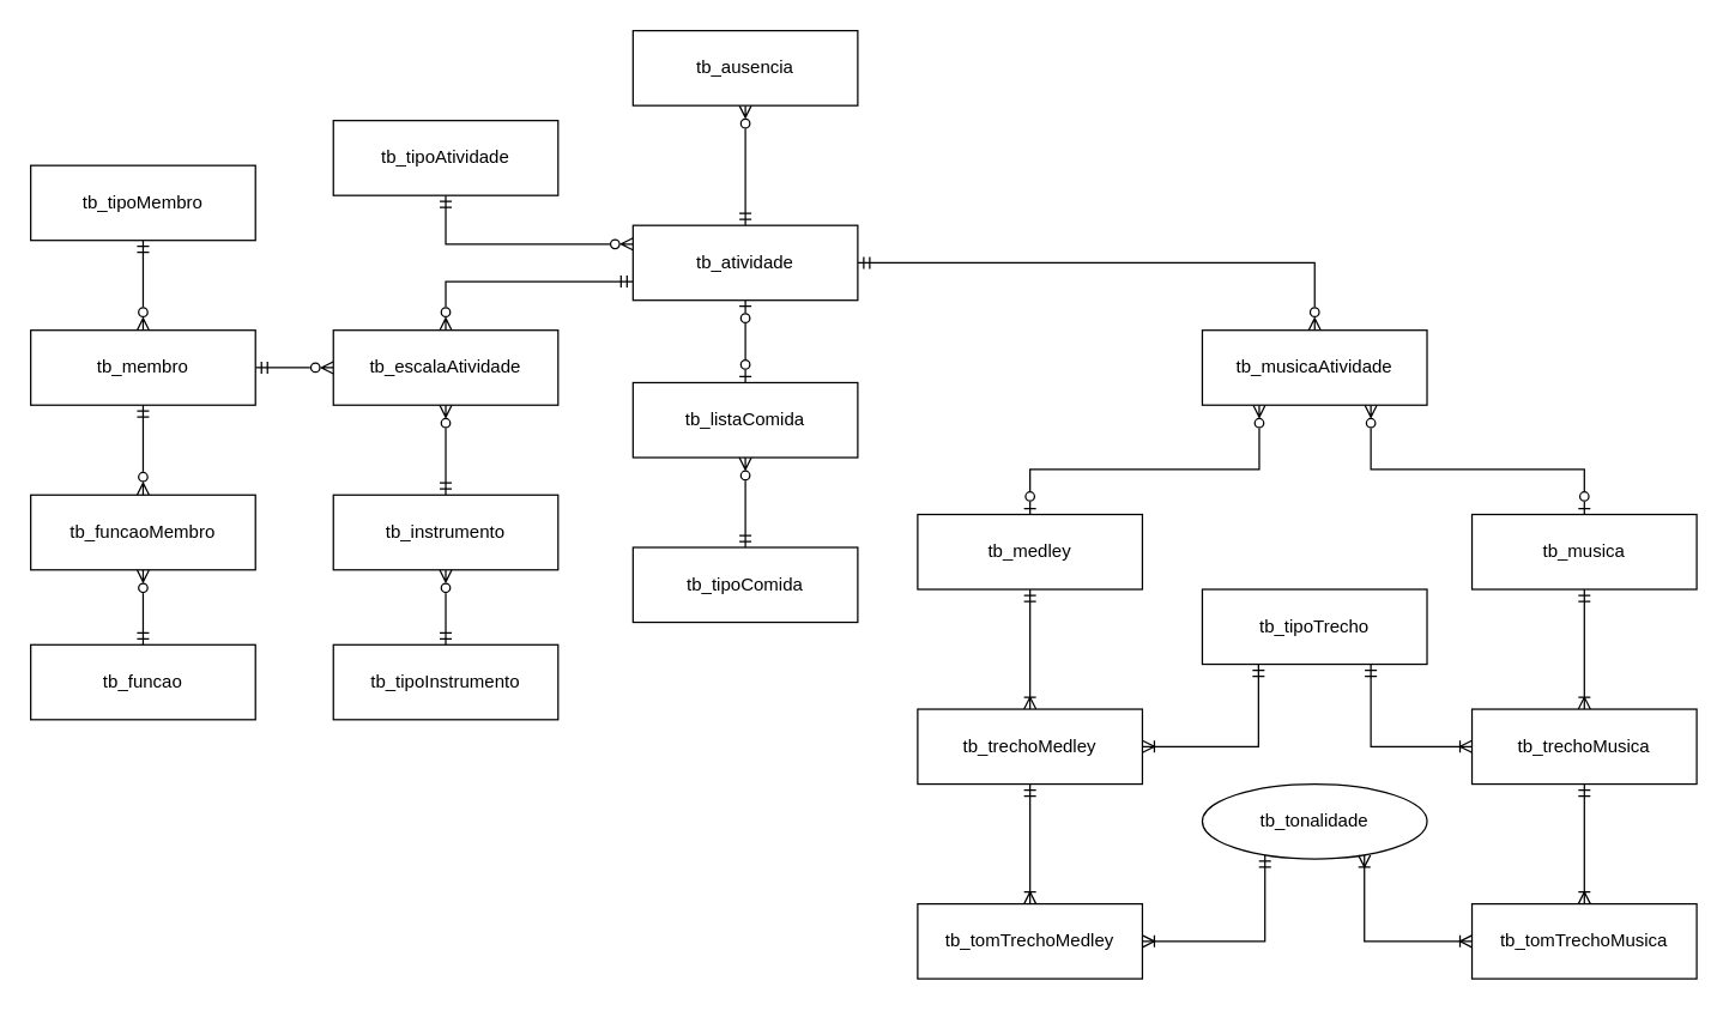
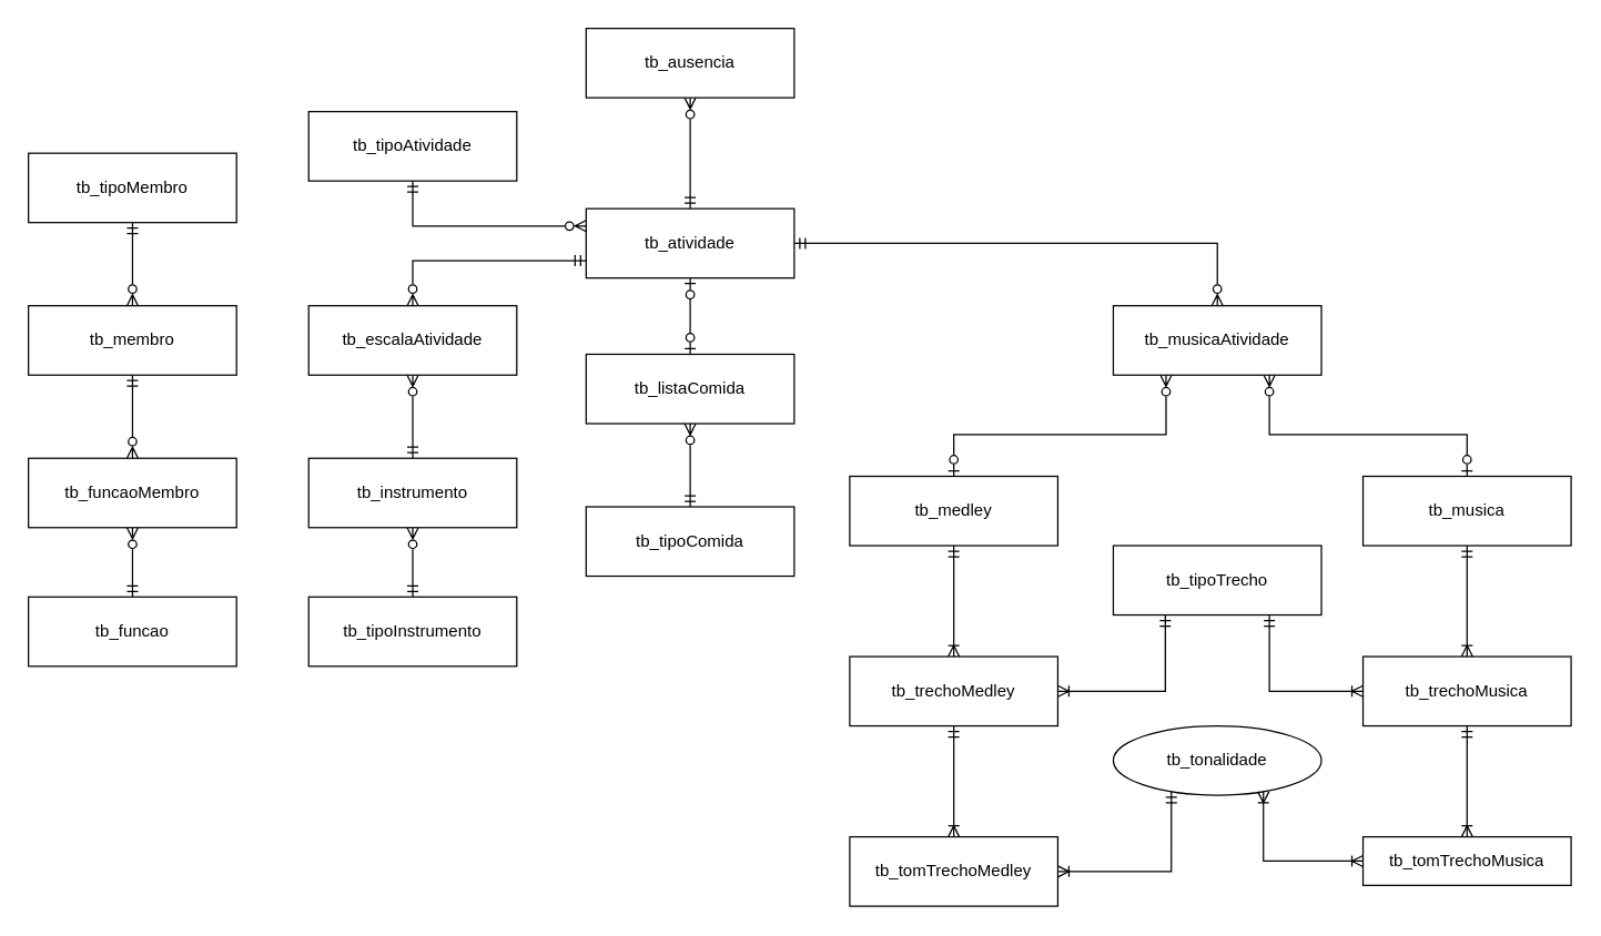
  <mxCell id="0" />
  <mxCell id="1" parent="0" />
- <mxCell id="2" value="" style="edgeStyle=orthogonalEdgeStyle;rounded=0;orthogonalLoop=1;jettySize=auto;html=1;fontFamily=Helvetica;fontSize=12;fontColor=default;endArrow=ERzeroToMany;endFill=0;entryX=0;entryY=0.5;entryDx=0;entryDy=0;startArrow=ERmandOne;startFill=0;" edge="1" parent="1" source="4" target="6"><mxGeometry relative="1" as="geometry" /></mxCell>
  <mxCell id="3" style="edgeStyle=orthogonalEdgeStyle;shape=connector;rounded=0;orthogonalLoop=1;jettySize=auto;html=1;strokeColor=default;align=center;verticalAlign=middle;fontFamily=Helvetica;fontSize=12;fontColor=default;labelBackgroundColor=default;endArrow=ERzeroToMany;endFill=0;startArrow=ERmandOne;startFill=0;" edge="1" parent="1" source="4" target="11"><mxGeometry relative="1" as="geometry" /></mxCell>
  <mxCell id="4" value="tb_membro" style="rounded=0;whiteSpace=wrap;html=1;" vertex="1" parent="1"><mxGeometry x="20" y="220" width="150" height="50" as="geometry" /></mxCell>
  <mxCell id="5" value="" style="edgeStyle=orthogonalEdgeStyle;shape=connector;rounded=0;orthogonalLoop=1;jettySize=auto;html=1;strokeColor=default;align=center;verticalAlign=middle;fontFamily=Helvetica;fontSize=12;fontColor=default;labelBackgroundColor=default;endArrow=ERmandOne;endFill=0;startArrow=ERzeroToMany;startFill=0;" edge="1" parent="1" source="6" target="13"><mxGeometry relative="1" as="geometry" /></mxCell>
  <mxCell id="6" value="tb_escalaAtividade" style="rounded=0;whiteSpace=wrap;html=1;" vertex="1" parent="1"><mxGeometry x="222" y="220" width="150" height="50" as="geometry" /></mxCell>
  <mxCell id="7" value="" style="edgeStyle=orthogonalEdgeStyle;shape=connector;rounded=0;orthogonalLoop=1;jettySize=auto;html=1;strokeColor=default;align=center;verticalAlign=middle;fontFamily=Helvetica;fontSize=12;fontColor=default;labelBackgroundColor=default;endArrow=ERzeroToMany;endFill=0;startArrow=ERmandOne;startFill=0;" edge="1" parent="1" source="8" target="11"><mxGeometry relative="1" as="geometry" /></mxCell>
  <mxCell id="8" value="tb_funcao" style="rounded=0;whiteSpace=wrap;html=1;" vertex="1" parent="1"><mxGeometry x="20" y="430" width="150" height="50" as="geometry" /></mxCell>
  <mxCell id="9" style="edgeStyle=orthogonalEdgeStyle;shape=connector;rounded=0;orthogonalLoop=1;jettySize=auto;html=1;strokeColor=default;align=center;verticalAlign=middle;fontFamily=Helvetica;fontSize=12;fontColor=default;labelBackgroundColor=default;endArrow=ERzeroToMany;endFill=0;startArrow=ERmandOne;startFill=0;" edge="1" parent="1" source="10" target="4"><mxGeometry relative="1" as="geometry" /></mxCell>
  <mxCell id="10" value="tb_tipoMembro" style="rounded=0;whiteSpace=wrap;html=1;" vertex="1" parent="1"><mxGeometry x="20" y="110" width="150" height="50" as="geometry" /></mxCell>
  <mxCell id="11" value="tb_funcaoMembro" style="rounded=0;whiteSpace=wrap;html=1;" vertex="1" parent="1"><mxGeometry x="20" y="330" width="150" height="50" as="geometry" /></mxCell>
  <mxCell id="12" value="" style="edgeStyle=orthogonalEdgeStyle;shape=connector;rounded=0;orthogonalLoop=1;jettySize=auto;html=1;strokeColor=default;align=center;verticalAlign=middle;fontFamily=Helvetica;fontSize=12;fontColor=default;labelBackgroundColor=default;endArrow=ERmandOne;endFill=0;startArrow=ERzeroToMany;startFill=0;" edge="1" parent="1" source="13" target="14"><mxGeometry relative="1" as="geometry" /></mxCell>
  <mxCell id="13" value="tb_instrumento" style="rounded=0;whiteSpace=wrap;html=1;" vertex="1" parent="1"><mxGeometry x="222" y="330" width="150" height="50" as="geometry" /></mxCell>
  <mxCell id="14" value="tb_tipoI&lt;span style=&quot;background-color: initial;&quot;&gt;nstrumento&lt;/span&gt;" style="rounded=0;whiteSpace=wrap;html=1;" vertex="1" parent="1"><mxGeometry x="222" y="430" width="150" height="50" as="geometry" /></mxCell>
  <mxCell id="15" value="" style="edgeStyle=orthogonalEdgeStyle;shape=connector;rounded=0;orthogonalLoop=1;jettySize=auto;html=1;strokeColor=default;align=center;verticalAlign=middle;fontFamily=Helvetica;fontSize=12;fontColor=default;labelBackgroundColor=default;endArrow=ERzeroToMany;endFill=0;exitX=0;exitY=0.75;exitDx=0;exitDy=0;entryX=0.5;entryY=0;entryDx=0;entryDy=0;startArrow=ERmandOne;startFill=0;" edge="1" parent="1" source="20" target="6"><mxGeometry relative="1" as="geometry" /></mxCell>
  <mxCell id="16" value="" style="edgeStyle=orthogonalEdgeStyle;shape=connector;rounded=0;orthogonalLoop=1;jettySize=auto;html=1;strokeColor=default;align=center;verticalAlign=middle;fontFamily=Helvetica;fontSize=12;fontColor=default;labelBackgroundColor=default;endArrow=ERmandOne;endFill=0;exitX=0;exitY=0.25;exitDx=0;exitDy=0;startArrow=ERzeroToMany;startFill=0;" edge="1" parent="1" source="20" target="21"><mxGeometry relative="1" as="geometry" /></mxCell>
  <mxCell id="17" value="" style="edgeStyle=orthogonalEdgeStyle;shape=connector;rounded=0;orthogonalLoop=1;jettySize=auto;html=1;strokeColor=default;align=center;verticalAlign=middle;fontFamily=Helvetica;fontSize=12;fontColor=default;labelBackgroundColor=default;endArrow=ERzeroToOne;endFill=0;exitX=0.5;exitY=1;exitDx=0;exitDy=0;startArrow=ERzeroToOne;startFill=0;" edge="1" parent="1" source="20" target="23"><mxGeometry relative="1" as="geometry" /></mxCell>
  <mxCell id="18" style="edgeStyle=orthogonalEdgeStyle;shape=connector;rounded=0;orthogonalLoop=1;jettySize=auto;html=1;exitX=0.5;exitY=0;exitDx=0;exitDy=0;strokeColor=default;align=center;verticalAlign=middle;fontFamily=Helvetica;fontSize=12;fontColor=default;labelBackgroundColor=default;endArrow=ERzeroToMany;endFill=0;startArrow=ERmandOne;startFill=0;" edge="1" parent="1" source="20" target="25"><mxGeometry relative="1" as="geometry"><mxPoint x="652" y="260" as="targetPoint" /></mxGeometry></mxCell>
  <mxCell id="19" value="" style="edgeStyle=orthogonalEdgeStyle;shape=connector;rounded=0;orthogonalLoop=1;jettySize=auto;html=1;strokeColor=default;align=center;verticalAlign=middle;fontFamily=Helvetica;fontSize=12;fontColor=default;labelBackgroundColor=default;endArrow=ERzeroToMany;endFill=0;exitX=1;exitY=0.5;exitDx=0;exitDy=0;startArrow=ERmandOne;startFill=0;" edge="1" parent="1" source="20" target="28"><mxGeometry relative="1" as="geometry" /></mxCell>
  <mxCell id="20" value="tb_atividade" style="rounded=0;whiteSpace=wrap;html=1;" vertex="1" parent="1"><mxGeometry x="422" y="150" width="150" height="50" as="geometry" /></mxCell>
  <mxCell id="21" value="tb_tipoAtividade" style="rounded=0;whiteSpace=wrap;html=1;strokeColor=default;align=center;verticalAlign=middle;fontFamily=Helvetica;fontSize=12;fontColor=default;labelBackgroundColor=default;fillColor=default;" vertex="1" parent="1"><mxGeometry x="222" y="80" width="150" height="50" as="geometry" /></mxCell>
  <mxCell id="22" value="" style="edgeStyle=orthogonalEdgeStyle;shape=connector;rounded=0;orthogonalLoop=1;jettySize=auto;html=1;strokeColor=default;align=center;verticalAlign=middle;fontFamily=Helvetica;fontSize=12;fontColor=default;labelBackgroundColor=default;endArrow=ERmandOne;endFill=0;startArrow=ERzeroToMany;startFill=0;shadow=0;" edge="1" parent="1" source="23" target="24"><mxGeometry relative="1" as="geometry" /></mxCell>
  <mxCell id="23" value="tb_listaComida" style="rounded=0;whiteSpace=wrap;html=1;" vertex="1" parent="1"><mxGeometry x="422" y="255" width="150" height="50" as="geometry" /></mxCell>
  <mxCell id="24" value="tb_tipoComida" style="rounded=0;whiteSpace=wrap;html=1;" vertex="1" parent="1"><mxGeometry x="422" y="365" width="150" height="50" as="geometry" /></mxCell>
  <mxCell id="25" value="tb_ausencia" style="rounded=0;whiteSpace=wrap;html=1;" vertex="1" parent="1"><mxGeometry x="422" y="20" width="150" height="50" as="geometry" /></mxCell>
  <mxCell id="26" value="" style="edgeStyle=orthogonalEdgeStyle;shape=connector;rounded=0;orthogonalLoop=1;jettySize=auto;html=1;strokeColor=default;align=center;verticalAlign=middle;fontFamily=Helvetica;fontSize=12;fontColor=default;labelBackgroundColor=default;endArrow=ERzeroToOne;endFill=0;startArrow=ERzeroToMany;startFill=0;" edge="1" parent="1" source="28" target="30"><mxGeometry relative="1" as="geometry"><Array as="points"><mxPoint x="840" y="313" /><mxPoint x="687" y="313" /></Array></mxGeometry></mxCell>
  <mxCell id="27" value="" style="edgeStyle=orthogonalEdgeStyle;shape=connector;rounded=0;orthogonalLoop=1;jettySize=auto;html=1;strokeColor=default;align=center;verticalAlign=middle;fontFamily=Helvetica;fontSize=12;fontColor=default;labelBackgroundColor=default;endArrow=ERzeroToOne;endFill=0;exitX=0.75;exitY=1;exitDx=0;exitDy=0;startArrow=ERzeroToMany;startFill=0;" edge="1" parent="1" source="28" target="32"><mxGeometry relative="1" as="geometry"><Array as="points"><mxPoint x="915" y="313" /><mxPoint x="1057" y="313" /></Array></mxGeometry></mxCell>
  <mxCell id="28" value="tb_musicaAtividade" style="rounded=0;whiteSpace=wrap;html=1;strokeColor=default;align=center;verticalAlign=middle;fontFamily=Helvetica;fontSize=12;fontColor=default;labelBackgroundColor=default;fillColor=default;" vertex="1" parent="1"><mxGeometry x="802" y="220" width="150" height="50" as="geometry" /></mxCell>
  <mxCell id="29" value="" style="edgeStyle=orthogonalEdgeStyle;shape=connector;rounded=0;orthogonalLoop=1;jettySize=auto;html=1;strokeColor=default;align=center;verticalAlign=middle;fontFamily=Helvetica;fontSize=12;fontColor=default;labelBackgroundColor=default;endArrow=ERoneToMany;endFill=0;startArrow=ERmandOne;startFill=0;" edge="1" parent="1" source="30" target="35"><mxGeometry relative="1" as="geometry" /></mxCell>
  <mxCell id="30" value="tb_medley" style="rounded=0;whiteSpace=wrap;html=1;strokeColor=default;align=center;verticalAlign=middle;fontFamily=Helvetica;fontSize=12;fontColor=default;labelBackgroundColor=default;fillColor=default;" vertex="1" parent="1"><mxGeometry x="612" y="343" width="150" height="50" as="geometry" /></mxCell>
  <mxCell id="31" style="edgeStyle=orthogonalEdgeStyle;shape=connector;rounded=0;orthogonalLoop=1;jettySize=auto;html=1;strokeColor=default;align=center;verticalAlign=middle;fontFamily=Helvetica;fontSize=12;fontColor=default;labelBackgroundColor=default;endArrow=ERoneToMany;endFill=0;startArrow=ERmandOne;startFill=0;" edge="1" parent="1" source="32" target="39"><mxGeometry relative="1" as="geometry" /></mxCell>
  <mxCell id="32" value="tb_musica" style="rounded=0;whiteSpace=wrap;html=1;strokeColor=default;align=center;verticalAlign=middle;fontFamily=Helvetica;fontSize=12;fontColor=default;labelBackgroundColor=default;fillColor=default;" vertex="1" parent="1"><mxGeometry x="982" y="343" width="150" height="50" as="geometry" /></mxCell>
  <mxCell id="33" value="" style="edgeStyle=orthogonalEdgeStyle;shape=connector;rounded=0;orthogonalLoop=1;jettySize=auto;html=1;strokeColor=default;align=center;verticalAlign=middle;fontFamily=Helvetica;fontSize=12;fontColor=default;labelBackgroundColor=default;endArrow=ERmandOne;endFill=0;entryX=0.25;entryY=1;entryDx=0;entryDy=0;startArrow=ERoneToMany;startFill=0;" edge="1" parent="1" source="35" target="37"><mxGeometry relative="1" as="geometry" /></mxCell>
  <mxCell id="34" value="" style="edgeStyle=orthogonalEdgeStyle;shape=connector;rounded=0;orthogonalLoop=1;jettySize=auto;html=1;strokeColor=default;align=center;verticalAlign=middle;fontFamily=Helvetica;fontSize=12;fontColor=default;labelBackgroundColor=default;endArrow=ERoneToMany;endFill=0;startArrow=ERmandOne;startFill=0;" edge="1" parent="1" source="35" target="41"><mxGeometry relative="1" as="geometry" /></mxCell>
  <mxCell id="35" value="tb_trechoMedley" style="rounded=0;whiteSpace=wrap;html=1;strokeColor=default;align=center;verticalAlign=middle;fontFamily=Helvetica;fontSize=12;fontColor=default;labelBackgroundColor=default;fillColor=default;" vertex="1" parent="1"><mxGeometry x="612" y="473" width="150" height="50" as="geometry" /></mxCell>
  <mxCell id="36" value="" style="edgeStyle=orthogonalEdgeStyle;shape=connector;rounded=0;orthogonalLoop=1;jettySize=auto;html=1;strokeColor=default;align=center;verticalAlign=middle;fontFamily=Helvetica;fontSize=12;fontColor=default;labelBackgroundColor=default;endArrow=ERoneToMany;endFill=0;exitX=0.75;exitY=1;exitDx=0;exitDy=0;entryX=0;entryY=0.5;entryDx=0;entryDy=0;startArrow=ERmandOne;startFill=0;" edge="1" parent="1" source="37" target="39"><mxGeometry relative="1" as="geometry" /></mxCell>
  <mxCell id="37" value="tb_tipoTrecho" style="rounded=0;whiteSpace=wrap;html=1;strokeColor=default;align=center;verticalAlign=middle;fontFamily=Helvetica;fontSize=12;fontColor=default;labelBackgroundColor=default;fillColor=default;" vertex="1" parent="1"><mxGeometry x="802" y="393" width="150" height="50" as="geometry" /></mxCell>
  <mxCell id="38" value="" style="edgeStyle=orthogonalEdgeStyle;shape=connector;rounded=0;orthogonalLoop=1;jettySize=auto;html=1;strokeColor=default;align=center;verticalAlign=middle;fontFamily=Helvetica;fontSize=12;fontColor=default;labelBackgroundColor=default;endArrow=ERoneToMany;endFill=0;startArrow=ERmandOne;startFill=0;" edge="1" parent="1" source="39" target="44"><mxGeometry relative="1" as="geometry" /></mxCell>
  <mxCell id="39" value="tb_trechoMusica" style="rounded=0;whiteSpace=wrap;html=1;strokeColor=default;align=center;verticalAlign=middle;fontFamily=Helvetica;fontSize=12;fontColor=default;labelBackgroundColor=default;fillColor=default;" vertex="1" parent="1"><mxGeometry x="982" y="473" width="150" height="50" as="geometry" /></mxCell>
  <mxCell id="40" value="" style="edgeStyle=orthogonalEdgeStyle;shape=connector;rounded=0;orthogonalLoop=1;jettySize=auto;html=1;strokeColor=default;align=center;verticalAlign=middle;fontFamily=Helvetica;fontSize=12;fontColor=default;labelBackgroundColor=default;endArrow=ERmandOne;endFill=0;entryX=0.25;entryY=1;entryDx=0;entryDy=0;startArrow=ERoneToMany;startFill=0;" edge="1" parent="1" source="41" target="42"><mxGeometry relative="1" as="geometry" /></mxCell>
  <mxCell id="41" value="tb_tomTrechoMedley" style="rounded=0;whiteSpace=wrap;html=1;strokeColor=default;align=center;verticalAlign=middle;fontFamily=Helvetica;fontSize=12;fontColor=default;labelBackgroundColor=default;fillColor=default;" vertex="1" parent="1"><mxGeometry x="612" y="603" width="150" height="50" as="geometry" /></mxCell>
  <mxCell id="42" value="tb_tonalidade" style="ellipse;whiteSpace=wrap;html=1;strokeColor=default;align=center;verticalAlign=middle;fontFamily=Helvetica;fontSize=12;fontColor=default;labelBackgroundColor=default;fillColor=default;" vertex="1" parent="1"><mxGeometry x="802" y="523" width="150" height="50" as="geometry" /></mxCell>
  <mxCell id="43" style="edgeStyle=orthogonalEdgeStyle;shape=connector;rounded=0;orthogonalLoop=1;jettySize=auto;html=1;entryX=0.75;entryY=1;entryDx=0;entryDy=0;strokeColor=default;align=center;verticalAlign=middle;fontFamily=Helvetica;fontSize=12;fontColor=default;labelBackgroundColor=default;endArrow=ERoneToMany;endFill=0;startArrow=ERoneToMany;startFill=0;" edge="1" parent="1" source="44" target="42"><mxGeometry relative="1" as="geometry" /></mxCell>
- <mxCell id="44" value="tb_tomTrechoMusica" style="rounded=0;whiteSpace=wrap;html=1;strokeColor=default;align=center;verticalAlign=middle;fontFamily=Helvetica;fontSize=12;fontColor=default;labelBackgroundColor=default;fillColor=default;" vertex="1" parent="1"><mxGeometry x="982" y="603" width="150" height="50" as="geometry" /></mxCell>
+ <mxCell id="44" value="tb_tomTrechoMusica" style="rounded=0;whiteSpace=wrap;html=1;strokeColor=default;align=center;verticalAlign=middle;fontFamily=Helvetica;fontSize=12;fontColor=default;labelBackgroundColor=default;fillColor=default;" vertex="1" parent="1"><mxGeometry x="982" y="603" width="150" height="35" as="geometry" /></mxCell>
